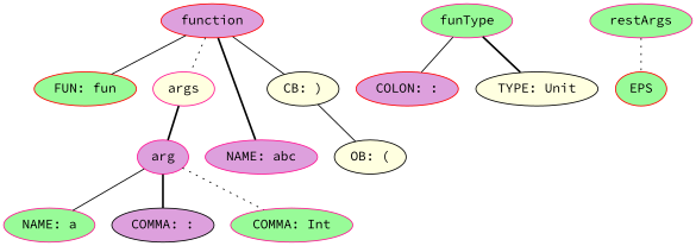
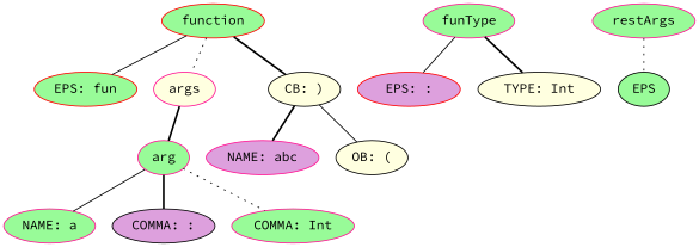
  graph {
    fontname="Source Code Pro"
    node [color=deeppink fillcolor=palegreen fontname="Source Code Pro" style=filled]
    edge [fontname="Source Code Pro" style=solid]
-   n1 [color=red fillcolor=plum label=function]
-   n2 [color=red label="FUN: fun"]
+   n1 [color=red label=function]
+   n2 [color=red label="EPS: fun"]
    n3 [fillcolor=plum label="NAME: abc"]
    n4 [fillcolor=lightyellow label=args]
    n5 [color=black fillcolor=lightyellow label="CB: )"]
    n6 [color=black fillcolor=lightyellow label="OB: ("]
-   n7 [fillcolor=plum label=arg]
+   n7 [label=arg]
    n8 [label=funType]
-   n9 [color=red fillcolor=plum label="COLON: :"]
-   n10 [color=black fillcolor=lightyellow label="TYPE: Unit"]
+   n9 [color=red fillcolor=plum label="EPS: :"]
+   n10 [color=black fillcolor=lightyellow label="TYPE: Int"]
    n11 [label="NAME: a"]
    n12 [color=black fillcolor=plum label="COMMA: :"]
    n13 [label="COMMA: Int"]
    n14 [label=restArgs]
-   n15 [color=red label=EPS]
+   n15 [color=black label=EPS]
    n1 -- n2
-   n1 -- n3 [style=bold]
+   n5 -- n3 [style=bold]
    n1 -- n4 [style=dotted]
-   n1 -- n5
+   n1 -- n5 [style=bold]
    n4 -- n7 [style=bold]
    n5 -- n6
    n7 -- n11
    n7 -- n12 [style=bold]
    n7 -- n13 [style=dotted]
    n8 -- n9
    n8 -- n10 [style=bold]
    n14 -- n15 [style=dotted]
  }
